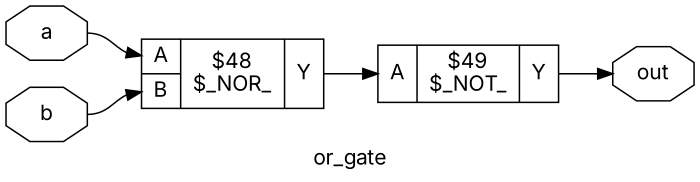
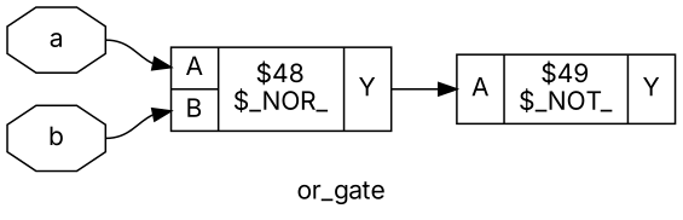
  digraph {
    label=or_gate
    rankdir=LR
    remincross=true
    fontname=Inter
    node [color=black fontcolor=black shape=octagon fontname=Inter]
    edge [color=black headport="p5:w" tailport=e fontname=Inter]
    n1 [label=a]
    n2 [label="{{<p5> A|<p6> B}|$48\n$_NOR_|{<p7> Y}}" shape=record color="" fontcolor=""]
    n3 [label=b]
-   n4 [label=out]
    n5 [label="{{<p5> A}|$49\n$_NOT_|{<p7> Y}}" shape=record color="" fontcolor=""]
    n1 -> n2
    n2 -> n5 [tailport="p7:e"]
    n3 -> n2 [headport="p6:w"]
-   n5 -> n4 [headport=w tailport="p7:e"]
  }
